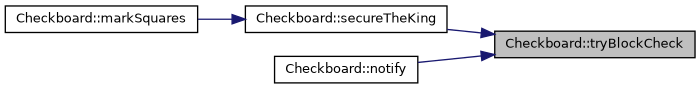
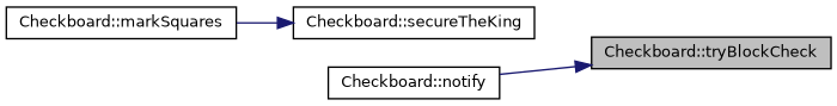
  digraph {
    rankdir=RL
    node [color=black fontname=Helvetica fontsize=10 shape=record]
    edge [color=midnightblue dir=back fontname=Helvetica fontsize=10 labelfontname=Helvetica labelfontsize=10 style=solid]
    n1 [fillcolor=grey75 fontcolor=black height=0.2 label="Checkboard::tryBlockCheck" style=filled width=0.4]
    n2 [height=0.2 label="Checkboard::secureTheKing" width=0.4]
    n3 [height=0.2 label="Checkboard::notify" width=0.4]
    n4 [height=0.2 label="Checkboard::markSquares" width=0.4]
-   n1 -> n2
    n1 -> n3
    n2 -> n4
  }
